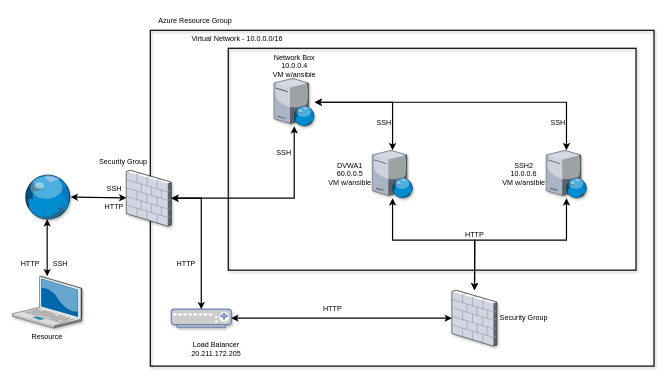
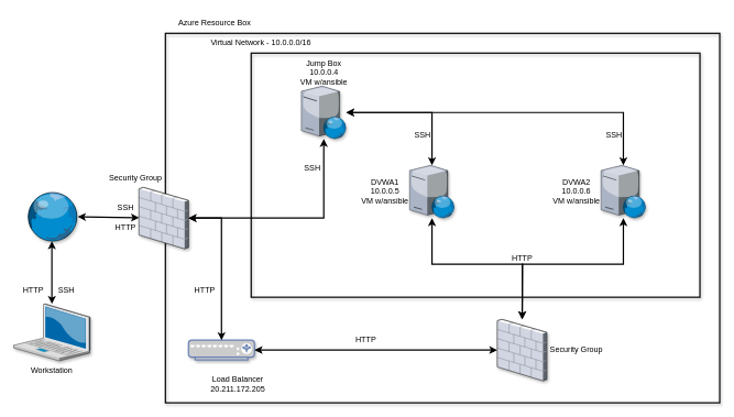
  <mxCell id="0" />
  <mxCell id="1" parent="0" />
  <mxCell id="2" value="" style="verticalLabelPosition=bottom;sketch=0;aspect=fixed;html=1;verticalAlign=top;strokeColor=none;align=center;outlineConnect=0;shape=mxgraph.citrix.globe;shadow=1;fillColor=none;" parent="1" vertex="1"><mxGeometry x="38.75" y="290" width="78.5" height="75" as="geometry" /></mxCell>
  <mxCell id="3" value="" style="verticalLabelPosition=bottom;sketch=0;aspect=fixed;html=1;verticalAlign=top;strokeColor=none;align=center;outlineConnect=0;shape=mxgraph.citrix.laptop_2;shadow=1;fillColor=none;" parent="1" vertex="1"><mxGeometry x="20" y="460" width="116" height="86.5" as="geometry" /></mxCell>
  <mxCell id="4" value="" style="rounded=0;whiteSpace=wrap;html=1;shadow=1;strokeWidth=2;fillColor=none;strokeColor=#000000;" parent="1" vertex="1"><mxGeometry x="250" y="50" width="840" height="560" as="geometry" /></mxCell>
- <mxCell id="5" value="Azure Resource Group" style="text;html=1;strokeColor=none;fillColor=none;align=center;verticalAlign=middle;whiteSpace=wrap;rounded=0;shadow=1;" parent="1" vertex="1"><mxGeometry x="250" y="20" width="150" height="30" as="geometry" /></mxCell>
+ <mxCell id="5" value="Azure Resource Box" style="text;html=1;strokeColor=none;fillColor=none;align=center;verticalAlign=middle;whiteSpace=wrap;rounded=0;shadow=1;" parent="1" vertex="1"><mxGeometry x="250" y="20" width="150" height="30" as="geometry" /></mxCell>
  <mxCell id="6" value="" style="verticalLabelPosition=bottom;sketch=0;aspect=fixed;html=1;verticalAlign=top;strokeColor=none;align=center;outlineConnect=0;shape=mxgraph.citrix.firewall;shadow=1;fillColor=none;" parent="1" vertex="1"><mxGeometry x="210" y="283.5" width="75" height="93" as="geometry" /></mxCell>
- <mxCell id="7" value="Resource" style="text;html=1;strokeColor=none;fillColor=none;align=center;verticalAlign=middle;whiteSpace=wrap;rounded=0;shadow=1;" parent="1" vertex="1"><mxGeometry x="48" y="546.5" width="60" height="30" as="geometry" /></mxCell>
+ <mxCell id="7" value="Workstation" style="text;html=1;strokeColor=none;fillColor=none;align=center;verticalAlign=middle;whiteSpace=wrap;rounded=0;shadow=1;" parent="1" vertex="1"><mxGeometry x="48" y="546.5" width="60" height="30" as="geometry" /></mxCell>
  <mxCell id="8" value="" style="endArrow=classic;startArrow=classic;html=1;rounded=0;strokeColor=#000000;strokeWidth=2;" parent="1" source="3" target="2" edge="1"><mxGeometry width="50" height="50" relative="1" as="geometry"><mxPoint x="80" y="460" as="sourcePoint" /><mxPoint x="130" y="410" as="targetPoint" /></mxGeometry></mxCell>
  <mxCell id="9" value="SSH" style="text;html=1;strokeColor=none;fillColor=none;align=center;verticalAlign=middle;whiteSpace=wrap;rounded=0;shadow=1;" parent="1" vertex="1"><mxGeometry x="160" y="300" width="60" height="30" as="geometry" /></mxCell>
  <mxCell id="10" value="SSH" style="text;html=1;strokeColor=none;fillColor=none;align=center;verticalAlign=middle;whiteSpace=wrap;rounded=0;shadow=1;" parent="1" vertex="1"><mxGeometry x="70" y="424" width="60" height="30" as="geometry" /></mxCell>
  <mxCell id="11" value="Security Group" style="text;html=1;strokeColor=none;fillColor=none;align=center;verticalAlign=middle;whiteSpace=wrap;rounded=0;shadow=1;" parent="1" vertex="1"><mxGeometry x="160" y="253.5" width="90" height="30" as="geometry" /></mxCell>
  <mxCell id="12" value="" style="rounded=0;whiteSpace=wrap;html=1;shadow=1;strokeColor=#000000;strokeWidth=2;fillColor=none;" parent="1" vertex="1"><mxGeometry x="380" y="80" width="680" height="370" as="geometry" /></mxCell>
  <mxCell id="13" value="Virtual Network - 10.0.0.0/16" style="text;html=1;strokeColor=none;fillColor=none;align=center;verticalAlign=middle;whiteSpace=wrap;rounded=0;shadow=1;" parent="1" vertex="1"><mxGeometry x="310" y="50" width="170" height="30" as="geometry" /></mxCell>
  <mxCell id="14" value="" style="endArrow=classic;startArrow=classic;html=1;rounded=0;strokeColor=#000000;strokeWidth=2;" parent="1" source="2" target="6" edge="1"><mxGeometry width="50" height="50" relative="1" as="geometry"><mxPoint x="130" y="410" as="sourcePoint" /><mxPoint x="180" y="360" as="targetPoint" /></mxGeometry></mxCell>
  <mxCell id="15" value="" style="endArrow=classic;startArrow=classic;html=1;rounded=0;strokeColor=#000000;strokeWidth=2;" parent="1" source="6" target="17" edge="1"><mxGeometry width="50" height="50" relative="1" as="geometry"><mxPoint x="560" y="380" as="sourcePoint" /><mxPoint x="400" y="330" as="targetPoint" /><Array as="points"><mxPoint x="490" y="330" /></Array></mxGeometry></mxCell>
- <mxCell id="16" value="Network Box&lt;br&gt;10.0.0.4&lt;br&gt;VM w/ansible" style="text;html=1;strokeColor=none;fillColor=none;align=center;verticalAlign=middle;whiteSpace=wrap;rounded=0;shadow=1;" parent="1" vertex="1"><mxGeometry x="442.5" y="90" width="95" height="40" as="geometry" /></mxCell>
+ <mxCell id="16" value="Jump Box&lt;br&gt;10.0.0.4&lt;br&gt;VM w/ansible" style="text;html=1;strokeColor=none;fillColor=none;align=center;verticalAlign=middle;whiteSpace=wrap;rounded=0;shadow=1;" parent="1" vertex="1"><mxGeometry x="442.5" y="90" width="95" height="40" as="geometry" /></mxCell>
  <mxCell id="17" value="" style="verticalLabelPosition=bottom;sketch=0;aspect=fixed;html=1;verticalAlign=top;strokeColor=none;align=center;outlineConnect=0;shape=mxgraph.citrix.web_server;shadow=1;fillColor=none;" parent="1" vertex="1"><mxGeometry x="456" y="130" width="68" height="80" as="geometry" /></mxCell>
  <mxCell id="18" value="" style="verticalLabelPosition=bottom;sketch=0;aspect=fixed;html=1;verticalAlign=top;strokeColor=none;align=center;outlineConnect=0;shape=mxgraph.citrix.web_server;shadow=1;fillColor=none;" parent="1" vertex="1"><mxGeometry x="910" y="250" width="68" height="80" as="geometry" /></mxCell>
  <mxCell id="19" value="" style="verticalLabelPosition=bottom;sketch=0;aspect=fixed;html=1;verticalAlign=top;strokeColor=none;align=center;outlineConnect=0;shape=mxgraph.citrix.web_server;shadow=1;fillColor=none;" parent="1" vertex="1"><mxGeometry x="620" y="250" width="68" height="80" as="geometry" /></mxCell>
  <mxCell id="20" value="" style="fontColor=#0066CC;verticalAlign=top;verticalLabelPosition=bottom;labelPosition=center;align=center;html=1;outlineConnect=0;fillColor=#CCCCCC;strokeColor=#6881B3;gradientColor=none;gradientDirection=north;strokeWidth=2;shape=mxgraph.networks.load_balancer;shadow=1;" parent="1" vertex="1"><mxGeometry x="285" y="515" width="100" height="30" as="geometry" /></mxCell>
  <mxCell id="21" value="" style="endArrow=classic;startArrow=classic;html=1;rounded=0;strokeColor=#000000;strokeWidth=2;" parent="1" source="20" target="6" edge="1"><mxGeometry width="50" height="50" relative="1" as="geometry"><mxPoint x="560" y="460" as="sourcePoint" /><mxPoint x="610" y="410" as="targetPoint" /><Array as="points"><mxPoint x="335" y="330" /></Array></mxGeometry></mxCell>
  <mxCell id="22" value="HTTP" style="text;html=1;strokeColor=none;fillColor=none;align=center;verticalAlign=middle;whiteSpace=wrap;rounded=0;shadow=1;" parent="1" vertex="1"><mxGeometry x="280" y="424" width="60" height="30" as="geometry" /></mxCell>
  <mxCell id="23" value="HTTP" style="text;html=1;strokeColor=none;fillColor=none;align=center;verticalAlign=middle;whiteSpace=wrap;rounded=0;shadow=1;" parent="1" vertex="1"><mxGeometry x="160" y="330" width="60" height="30" as="geometry" /></mxCell>
  <mxCell id="24" value="SSH" style="text;html=1;strokeColor=none;fillColor=none;align=center;verticalAlign=middle;whiteSpace=wrap;rounded=0;shadow=1;" parent="1" vertex="1"><mxGeometry x="442.5" y="240" width="60" height="30" as="geometry" /></mxCell>
  <mxCell id="25" value="" style="endArrow=classic;startArrow=classic;html=1;rounded=0;strokeColor=#000000;strokeWidth=2;" parent="1" source="17" target="19" edge="1"><mxGeometry width="50" height="50" relative="1" as="geometry"><mxPoint x="680" y="360" as="sourcePoint" /><mxPoint x="730" y="310" as="targetPoint" /><Array as="points"><mxPoint x="654" y="170" /></Array></mxGeometry></mxCell>
  <mxCell id="26" value="" style="endArrow=classic;startArrow=classic;html=1;rounded=0;strokeColor=#000000;strokeWidth=2;" parent="1" source="17" target="18" edge="1"><mxGeometry width="50" height="50" relative="1" as="geometry"><mxPoint x="680" y="360" as="sourcePoint" /><mxPoint x="730" y="310" as="targetPoint" /><Array as="points"><mxPoint x="944" y="170" /></Array></mxGeometry></mxCell>
  <mxCell id="27" value="" style="endArrow=classic;startArrow=classic;html=1;rounded=0;strokeColor=#000000;strokeWidth=2;exitX=1;exitY=0.5;exitDx=0;exitDy=0;exitPerimeter=0;" parent="1" source="20" target="36" edge="1"><mxGeometry width="50" height="50" relative="1" as="geometry"><mxPoint x="570" y="460" as="sourcePoint" /><mxPoint x="620" y="410" as="targetPoint" /><Array as="points" /></mxGeometry></mxCell>
  <mxCell id="28" value="HTTP" style="text;html=1;strokeColor=none;fillColor=none;align=center;verticalAlign=middle;whiteSpace=wrap;rounded=0;shadow=1;" parent="1" vertex="1"><mxGeometry x="760.5" y="376.5" width="60" height="30" as="geometry" /></mxCell>
  <mxCell id="29" value="HTTP" style="text;html=1;strokeColor=none;fillColor=none;align=center;verticalAlign=middle;whiteSpace=wrap;rounded=0;shadow=1;" parent="1" vertex="1"><mxGeometry x="524" y="500" width="60" height="30" as="geometry" /></mxCell>
  <mxCell id="30" value="SSH" style="text;html=1;strokeColor=none;fillColor=none;align=center;verticalAlign=middle;whiteSpace=wrap;rounded=0;shadow=1;" parent="1" vertex="1"><mxGeometry x="900" y="190" width="60" height="30" as="geometry" /></mxCell>
  <mxCell id="31" value="SSH" style="text;html=1;strokeColor=none;fillColor=none;align=center;verticalAlign=middle;whiteSpace=wrap;rounded=0;shadow=1;" parent="1" vertex="1"><mxGeometry x="610" y="190" width="60" height="30" as="geometry" /></mxCell>
  <mxCell id="32" value="Load Balancer&lt;br&gt;20.211.172.205" style="text;html=1;strokeColor=none;fillColor=none;align=center;verticalAlign=middle;whiteSpace=wrap;rounded=0;shadow=1;" parent="1" vertex="1"><mxGeometry x="315" y="566.5" width="90" height="30" as="geometry" /></mxCell>
- <mxCell id="33" value="DVWA1&lt;br&gt;60.0.0.5&lt;br&gt;VM w/ansible" style="text;html=1;strokeColor=none;fillColor=none;align=center;verticalAlign=middle;whiteSpace=wrap;rounded=0;shadow=1;" parent="1" vertex="1"><mxGeometry x="537.5" y="275" width="90" height="30" as="geometry" /></mxCell>
- <mxCell id="34" value="SSH2&lt;br&gt;10.0.0.6&lt;br&gt;VM w/ansible" style="text;html=1;strokeColor=none;fillColor=none;align=center;verticalAlign=middle;whiteSpace=wrap;rounded=0;shadow=1;" parent="1" vertex="1"><mxGeometry x="828" y="275" width="90" height="30" as="geometry" /></mxCell>
+ <mxCell id="33" value="DVWA1&lt;br&gt;10.0.0.5&lt;br&gt;VM w/ansible" style="text;html=1;strokeColor=none;fillColor=none;align=center;verticalAlign=middle;whiteSpace=wrap;rounded=0;shadow=1;" parent="1" vertex="1"><mxGeometry x="537.5" y="275" width="90" height="30" as="geometry" /></mxCell>
+ <mxCell id="34" value="DVWA2&lt;br&gt;10.0.0.6&lt;br&gt;VM w/ansible" style="text;html=1;strokeColor=none;fillColor=none;align=center;verticalAlign=middle;whiteSpace=wrap;rounded=0;shadow=1;" parent="1" vertex="1"><mxGeometry x="828" y="275" width="90" height="30" as="geometry" /></mxCell>
  <mxCell id="35" value="HTTP" style="text;html=1;strokeColor=none;fillColor=none;align=center;verticalAlign=middle;whiteSpace=wrap;rounded=0;shadow=1;" parent="1" vertex="1"><mxGeometry x="20" y="424" width="60" height="30" as="geometry" /></mxCell>
  <mxCell id="36" value="" style="verticalLabelPosition=bottom;sketch=0;aspect=fixed;html=1;verticalAlign=top;strokeColor=none;align=center;outlineConnect=0;shape=mxgraph.citrix.firewall;shadow=1;fillColor=none;" parent="1" vertex="1"><mxGeometry x="753" y="483.5" width="75" height="93" as="geometry" /></mxCell>
  <mxCell id="37" value="" style="endArrow=classic;startArrow=classic;html=1;rounded=0;strokeColor=#000000;strokeWidth=2;" parent="1" source="36" target="19" edge="1"><mxGeometry width="50" height="50" relative="1" as="geometry"><mxPoint x="520" y="420" as="sourcePoint" /><mxPoint x="570" y="370" as="targetPoint" /><Array as="points"><mxPoint x="791" y="400" /><mxPoint x="654" y="400" /></Array></mxGeometry></mxCell>
  <mxCell id="38" value="" style="endArrow=classic;startArrow=classic;html=1;rounded=0;strokeColor=#000000;strokeWidth=2;" parent="1" source="36" target="18" edge="1"><mxGeometry width="50" height="50" relative="1" as="geometry"><mxPoint x="580" y="420" as="sourcePoint" /><mxPoint x="630" y="370" as="targetPoint" /><Array as="points"><mxPoint x="791" y="400" /><mxPoint x="944" y="400" /></Array></mxGeometry></mxCell>
  <mxCell id="39" value="Security Group" style="text;html=1;strokeColor=none;fillColor=none;align=center;verticalAlign=middle;whiteSpace=wrap;rounded=0;shadow=1;" parent="1" vertex="1"><mxGeometry x="828" y="515" width="90" height="30" as="geometry" /></mxCell>
